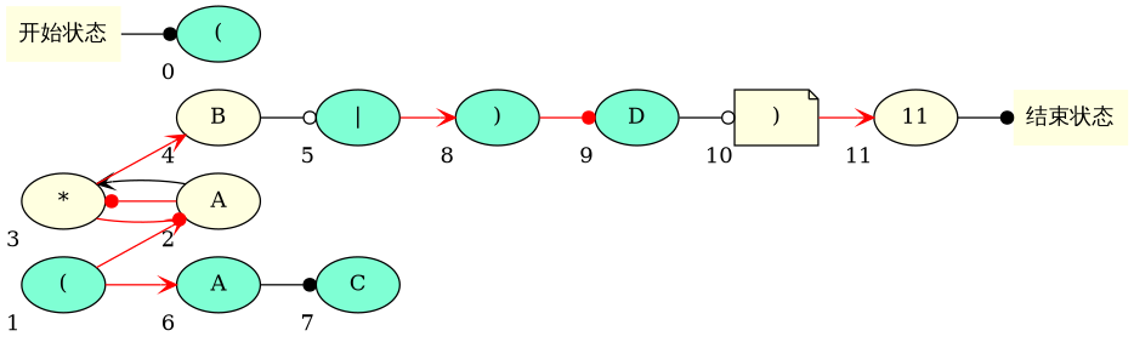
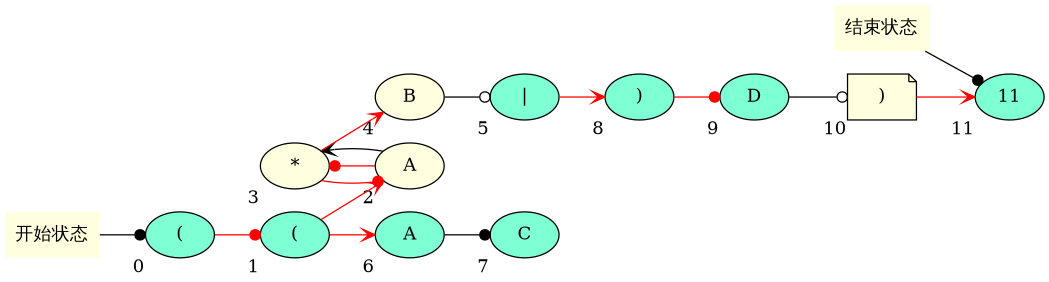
  digraph {
    rankdir=LR
    node [fillcolor=lightyellow group=main shape=ellipse style=filled]
    edge [arrowhead=dot color=red]
    n1 [label=")" shape=note xlabel=10]
-   11 [xlabel=11]
+   11 [fillcolor=aquamarine xlabel=11]
    n3 [fillcolor=aquamarine label="(" xlabel=0]
    n4 [fillcolor=aquamarine label="(" xlabel=1]
    n5 [label=A xlabel=2]
    n6 [fillcolor=aquamarine label=A xlabel=6]
    n7 [label="*" xlabel=3]
    n8 [fillcolor=aquamarine label=C xlabel=7]
    n9 [label=B xlabel=4]
    n10 [fillcolor=aquamarine label="|" xlabel=5]
    n11 [fillcolor=aquamarine label=")" xlabel=8]
    n12 [fillcolor=aquamarine label=D xlabel=9]
    n13 [group=g1 label="开始状态" shape=plaintext]
    n14 [group=g1 label="结束状态" shape=plaintext]
    subgraph sub_1 {
      n1
      11
    }
    n1 -> 11 [arrowhead=vee]
+   n3 -> n4
    n4 -> n5 [arrowhead=vee]
    n4 -> n6 [arrowhead=vee]
    n5 -> n7
    n5 -> n7 [arrowhead=vee color=""]
    n6 -> n8 [color=""]
    n7 -> n5
    n7 -> n9 [arrowhead=vee]
    n9 -> n10 [arrowhead=odot color=""]
    n10 -> n11 [arrowhead=vee]
    n11 -> n12
    n12 -> n1 [arrowhead=odot color=""]
    n13 -> n3 [color=""]
-   11 -> n14 [color=""]
+   n14 -> 11 [color=""]
  }
